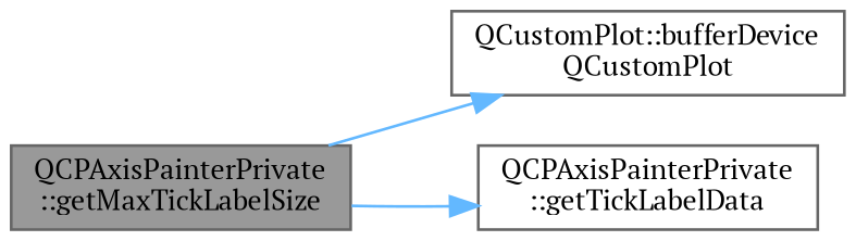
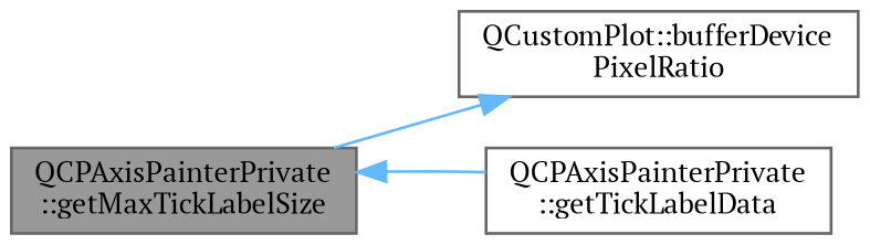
  digraph {
    fontname="PT Serif"
    rankdir=LR
    node [color=grey40 fillcolor=white fontname="PT Serif" fontsize=10 shape=box style=filled]
    edge [color=steelblue1 fontname="PT Serif" fontsize=10 labelfontname=Helvetica labelfontsize=10 style=solid]
    n1 [color=gray40 fillcolor=grey60 fontcolor=black height=0.2 label="QCPAxisPainterPrivate\l::getMaxTickLabelSize" width=0.4]
-   n2 [height=0.2 label="QCustomPlot::bufferDevice\lQCustomPlot" width=0.4]
+   n2 [height=0.2 label="QCustomPlot::bufferDevice\lPixelRatio" width=0.4]
    n3 [height=0.2 label="QCPAxisPainterPrivate\l::getTickLabelData" width=0.4]
    n1 -> n2
-   n1 -> n3
+   n3 -> n1
  }
